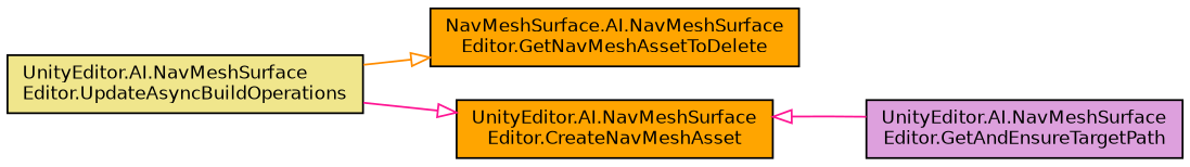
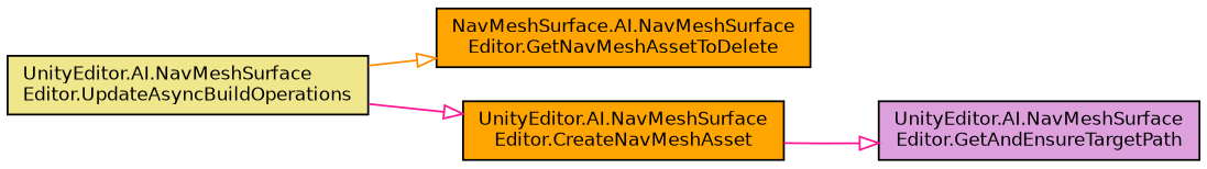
  digraph {
    rankdir=LR
    node [color=black fillcolor=orange fontname=Helvetica fontsize=10 shape=record style=filled]
    edge [arrowhead=onormal color=deeppink fontname=Helvetica fontsize=10 labelfontname=Helvetica labelfontsize=10 style=solid]
    n1 [fillcolor=khaki fontcolor=black height=0.2 label="UnityEditor.AI.NavMeshSurface\lEditor.UpdateAsyncBuildOperations" width=0.4]
    n2 [height=0.2 label="NavMeshSurface.AI.NavMeshSurface\lEditor.GetNavMeshAssetToDelete" width=0.4]
    n3 [height=0.2 label="UnityEditor.AI.NavMeshSurface\lEditor.CreateNavMeshAsset" width=0.4]
    n4 [fillcolor=plum height=0.2 label="UnityEditor.AI.NavMeshSurface\lEditor.GetAndEnsureTargetPath" width=0.4]
    n1 -> n2 [color=darkorange]
    n1 -> n3
-   n4 -> n3
+   n3 -> n4
  }
